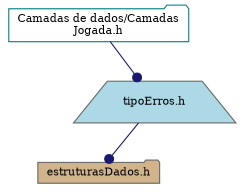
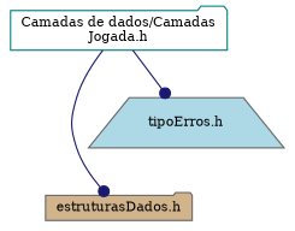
  digraph {
    fontname="DejaVu Serif"
    node [color=gray40 fontname="DejaVu Serif" fontsize=10 shape=folder style=filled]
    edge [arrowhead=dot color=midnightblue fontname="DejaVu Serif" fontsize=10 labelfontname=Helvetica labelfontsize=10 style=solid]
    n1 [color=teal fillcolor=white fontcolor=black height=0.2 label="Camadas de dados/Camadas\lJogada.h" width=0.4]
    n2 [fillcolor=tan height=0.2 label="estruturasDados.h" width=0.4]
    n3 [fillcolor=lightblue height=0.2 label="tipoErros.h" shape=trapezium width=0.4]
-   n3 -> n2
+   n1 -> n2
    n1 -> n3
  }
